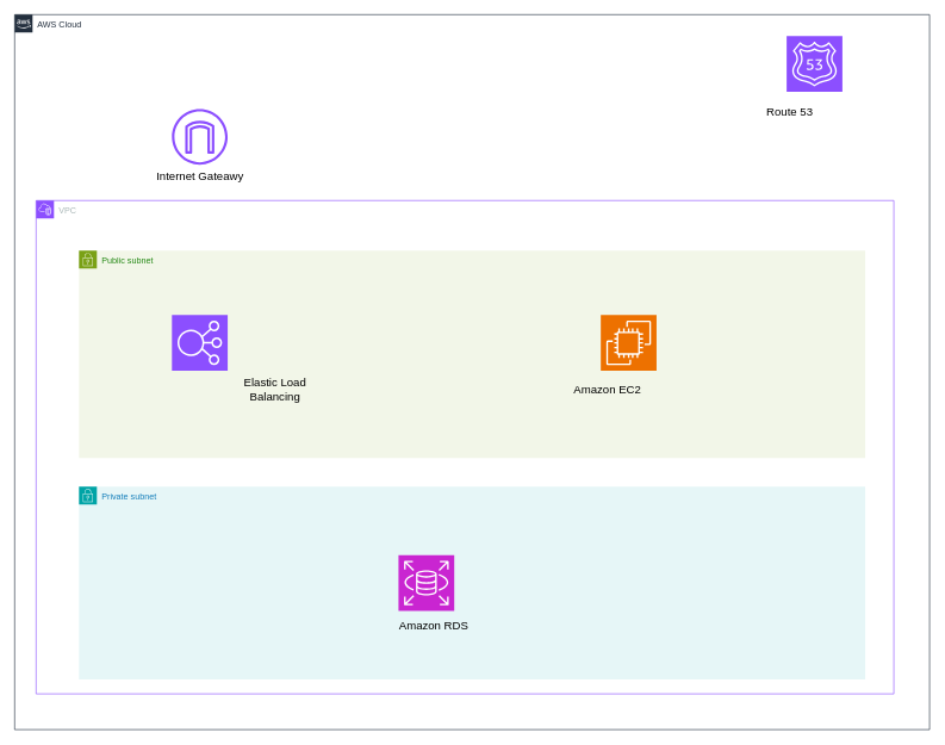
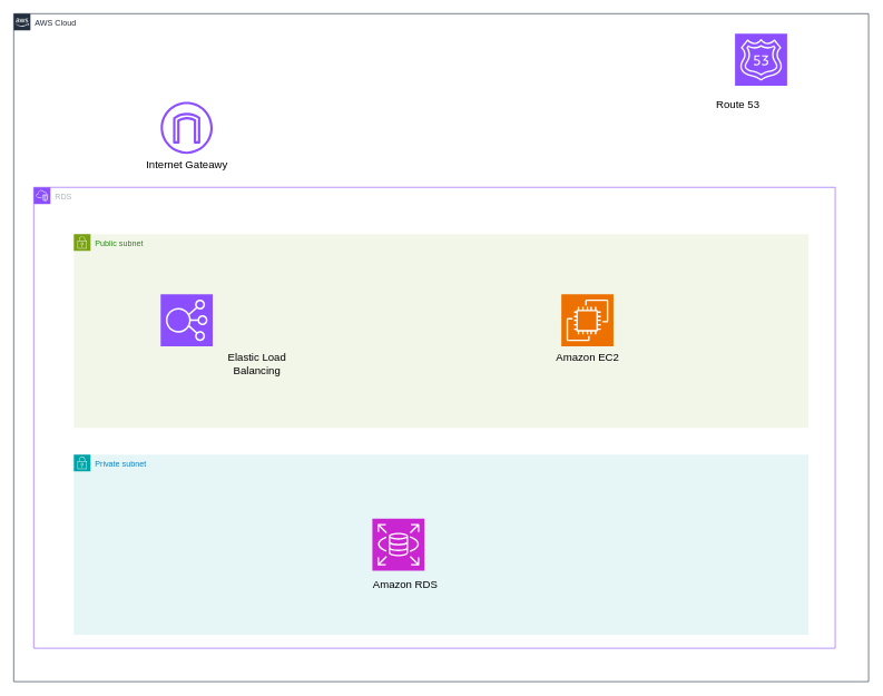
  <mxCell id="0" />
  <mxCell id="1" parent="0" />
  <mxCell id="2" value="AWS Cloud" style="points=[[0,0],[0.25,0],[0.5,0],[0.75,0],[1,0],[1,0.25],[1,0.5],[1,0.75],[1,1],[0.75,1],[0.5,1],[0.25,1],[0,1],[0,0.75],[0,0.5],[0,0.25]];outlineConnect=0;gradientColor=none;html=1;whiteSpace=wrap;fontSize=12;fontStyle=0;container=1;pointerEvents=0;collapsible=0;recursiveResize=0;shape=mxgraph.aws4.group;grIcon=mxgraph.aws4.group_aws_cloud_alt;strokeColor=#232F3E;fillColor=none;verticalAlign=top;align=left;spacingLeft=30;fontColor=#232F3E;dashed=0;" vertex="1" parent="1"><mxGeometry x="20" y="20" width="1280" height="1000" as="geometry" /></mxCell>
- <mxCell id="3" value="VPC" style="points=[[0,0],[0.25,0],[0.5,0],[0.75,0],[1,0],[1,0.25],[1,0.5],[1,0.75],[1,1],[0.75,1],[0.5,1],[0.25,1],[0,1],[0,0.75],[0,0.5],[0,0.25]];outlineConnect=0;gradientColor=none;html=1;whiteSpace=wrap;fontSize=12;fontStyle=0;container=1;pointerEvents=0;collapsible=0;recursiveResize=0;shape=mxgraph.aws4.group;grIcon=mxgraph.aws4.group_vpc2;strokeColor=#8C4FFF;fillColor=none;verticalAlign=top;align=left;spacingLeft=30;fontColor=#AAB7B8;dashed=0;" vertex="1" parent="2"><mxGeometry x="30" y="260" width="1200" height="690" as="geometry" /></mxCell>
+ <mxCell id="3" value="RDS" style="points=[[0,0],[0.25,0],[0.5,0],[0.75,0],[1,0],[1,0.25],[1,0.5],[1,0.75],[1,1],[0.75,1],[0.5,1],[0.25,1],[0,1],[0,0.75],[0,0.5],[0,0.25]];outlineConnect=0;gradientColor=none;html=1;whiteSpace=wrap;fontSize=12;fontStyle=0;container=1;pointerEvents=0;collapsible=0;recursiveResize=0;shape=mxgraph.aws4.group;grIcon=mxgraph.aws4.group_vpc2;strokeColor=#8C4FFF;fillColor=none;verticalAlign=top;align=left;spacingLeft=30;fontColor=#AAB7B8;dashed=0;" vertex="1" parent="2"><mxGeometry x="30" y="260" width="1200" height="690" as="geometry" /></mxCell>
  <mxCell id="4" value="Public subnet" style="points=[[0,0],[0.25,0],[0.5,0],[0.75,0],[1,0],[1,0.25],[1,0.5],[1,0.75],[1,1],[0.75,1],[0.5,1],[0.25,1],[0,1],[0,0.75],[0,0.5],[0,0.25]];outlineConnect=0;gradientColor=none;html=1;whiteSpace=wrap;fontSize=12;fontStyle=0;container=1;pointerEvents=0;collapsible=0;recursiveResize=0;shape=mxgraph.aws4.group;grIcon=mxgraph.aws4.group_security_group;grStroke=0;strokeColor=#7AA116;fillColor=#F2F6E8;verticalAlign=top;align=left;spacingLeft=30;fontColor=#248814;dashed=0;" vertex="1" parent="3"><mxGeometry x="60" y="70" width="1100" height="290" as="geometry" /></mxCell>
  <mxCell id="5" value="" style="sketch=0;points=[[0,0,0],[0.25,0,0],[0.5,0,0],[0.75,0,0],[1,0,0],[0,1,0],[0.25,1,0],[0.5,1,0],[0.75,1,0],[1,1,0],[0,0.25,0],[0,0.5,0],[0,0.75,0],[1,0.25,0],[1,0.5,0],[1,0.75,0]];outlineConnect=0;fontColor=#232F3E;fillColor=#8C4FFF;strokeColor=#ffffff;dashed=0;verticalLabelPosition=bottom;verticalAlign=top;align=center;html=1;fontSize=12;fontStyle=0;aspect=fixed;shape=mxgraph.aws4.resourceIcon;resIcon=mxgraph.aws4.elastic_load_balancing;" vertex="1" parent="4"><mxGeometry x="130" y="90" width="78" height="78" as="geometry" /></mxCell>
  <mxCell id="6" value="" style="sketch=0;points=[[0,0,0],[0.25,0,0],[0.5,0,0],[0.75,0,0],[1,0,0],[0,1,0],[0.25,1,0],[0.5,1,0],[0.75,1,0],[1,1,0],[0,0.25,0],[0,0.5,0],[0,0.75,0],[1,0.25,0],[1,0.5,0],[1,0.75,0]];outlineConnect=0;fontColor=#232F3E;fillColor=#ED7100;strokeColor=#ffffff;dashed=0;verticalLabelPosition=bottom;verticalAlign=top;align=center;html=1;fontSize=12;fontStyle=0;aspect=fixed;shape=mxgraph.aws4.resourceIcon;resIcon=mxgraph.aws4.ec2;" vertex="1" parent="4"><mxGeometry x="730" y="90" width="78" height="78" as="geometry" /></mxCell>
- <mxCell id="7" value="Amazon EC2" style="text;html=1;align=center;verticalAlign=middle;resizable=0;points=[];autosize=1;strokeColor=none;fillColor=none;fontSize=16;" vertex="1" parent="4"><mxGeometry x="679" y="180" width="120" height="30" as="geometry" /></mxCell>
+ <mxCell id="7" value="Amazon EC2" style="text;html=1;align=center;verticalAlign=middle;resizable=0;points=[];autosize=1;strokeColor=none;fillColor=none;fontSize=16;" vertex="1" parent="4"><mxGeometry x="709" y="170" width="120" height="30" as="geometry" /></mxCell>
  <mxCell id="8" value="Elastic Load&lt;div&gt;Balancing&lt;/div&gt;" style="text;html=1;align=center;verticalAlign=middle;resizable=0;points=[];autosize=1;strokeColor=none;fillColor=none;fontSize=16;" vertex="1" parent="4"><mxGeometry x="219" y="170" width="110" height="50" as="geometry" /></mxCell>
  <mxCell id="9" value="Private subnet" style="points=[[0,0],[0.25,0],[0.5,0],[0.75,0],[1,0],[1,0.25],[1,0.5],[1,0.75],[1,1],[0.75,1],[0.5,1],[0.25,1],[0,1],[0,0.75],[0,0.5],[0,0.25]];outlineConnect=0;gradientColor=none;html=1;whiteSpace=wrap;fontSize=12;fontStyle=0;container=1;pointerEvents=0;collapsible=0;recursiveResize=0;shape=mxgraph.aws4.group;grIcon=mxgraph.aws4.group_security_group;grStroke=0;strokeColor=#00A4A6;fillColor=#E6F6F7;verticalAlign=top;align=left;spacingLeft=30;fontColor=#147EBA;dashed=0;" vertex="1" parent="3"><mxGeometry x="60" y="400" width="1100" height="270" as="geometry" /></mxCell>
  <mxCell id="10" value="" style="sketch=0;points=[[0,0,0],[0.25,0,0],[0.5,0,0],[0.75,0,0],[1,0,0],[0,1,0],[0.25,1,0],[0.5,1,0],[0.75,1,0],[1,1,0],[0,0.25,0],[0,0.5,0],[0,0.75,0],[1,0.25,0],[1,0.5,0],[1,0.75,0]];outlineConnect=0;fontColor=#232F3E;fillColor=#C925D1;strokeColor=#ffffff;dashed=0;verticalLabelPosition=bottom;verticalAlign=top;align=center;html=1;fontSize=12;fontStyle=0;aspect=fixed;shape=mxgraph.aws4.resourceIcon;resIcon=mxgraph.aws4.rds;" vertex="1" parent="9"><mxGeometry x="447" y="96" width="78" height="78" as="geometry" /></mxCell>
  <mxCell id="11" value="Amazon RDS" style="text;html=1;align=center;verticalAlign=middle;resizable=0;points=[];autosize=1;strokeColor=none;fillColor=none;fontSize=16;" vertex="1" parent="9"><mxGeometry x="436" y="180" width="120" height="30" as="geometry" /></mxCell>
  <mxCell id="12" value="" style="sketch=0;points=[[0,0,0],[0.25,0,0],[0.5,0,0],[0.75,0,0],[1,0,0],[0,1,0],[0.25,1,0],[0.5,1,0],[0.75,1,0],[1,1,0],[0,0.25,0],[0,0.5,0],[0,0.75,0],[1,0.25,0],[1,0.5,0],[1,0.75,0]];outlineConnect=0;fontColor=#232F3E;fillColor=#8C4FFF;strokeColor=#ffffff;dashed=0;verticalLabelPosition=bottom;verticalAlign=top;align=center;html=1;fontSize=12;fontStyle=0;aspect=fixed;shape=mxgraph.aws4.resourceIcon;resIcon=mxgraph.aws4.route_53;" vertex="1" parent="2"><mxGeometry x="1080" y="30" width="78" height="78" as="geometry" /></mxCell>
  <mxCell id="13" value="" style="sketch=0;outlineConnect=0;fontColor=#232F3E;gradientColor=none;fillColor=#8C4FFF;strokeColor=none;dashed=0;verticalLabelPosition=bottom;verticalAlign=top;align=center;html=1;fontSize=12;fontStyle=0;aspect=fixed;pointerEvents=1;shape=mxgraph.aws4.internet_gateway;" vertex="1" parent="2"><mxGeometry x="220" y="132" width="78" height="78" as="geometry" /></mxCell>
  <mxCell id="14" value="Internet Gateawy" style="text;html=1;align=center;verticalAlign=middle;resizable=0;points=[];autosize=1;strokeColor=none;fillColor=none;fontSize=16;" vertex="1" parent="2"><mxGeometry x="184" y="210" width="150" height="30" as="geometry" /></mxCell>
  <mxCell id="15" value="Route 53" style="text;html=1;align=center;verticalAlign=middle;resizable=0;points=[];autosize=1;strokeColor=none;fillColor=none;fontSize=16;" vertex="1" parent="2"><mxGeometry x="1039" y="120" width="90" height="30" as="geometry" /></mxCell>
